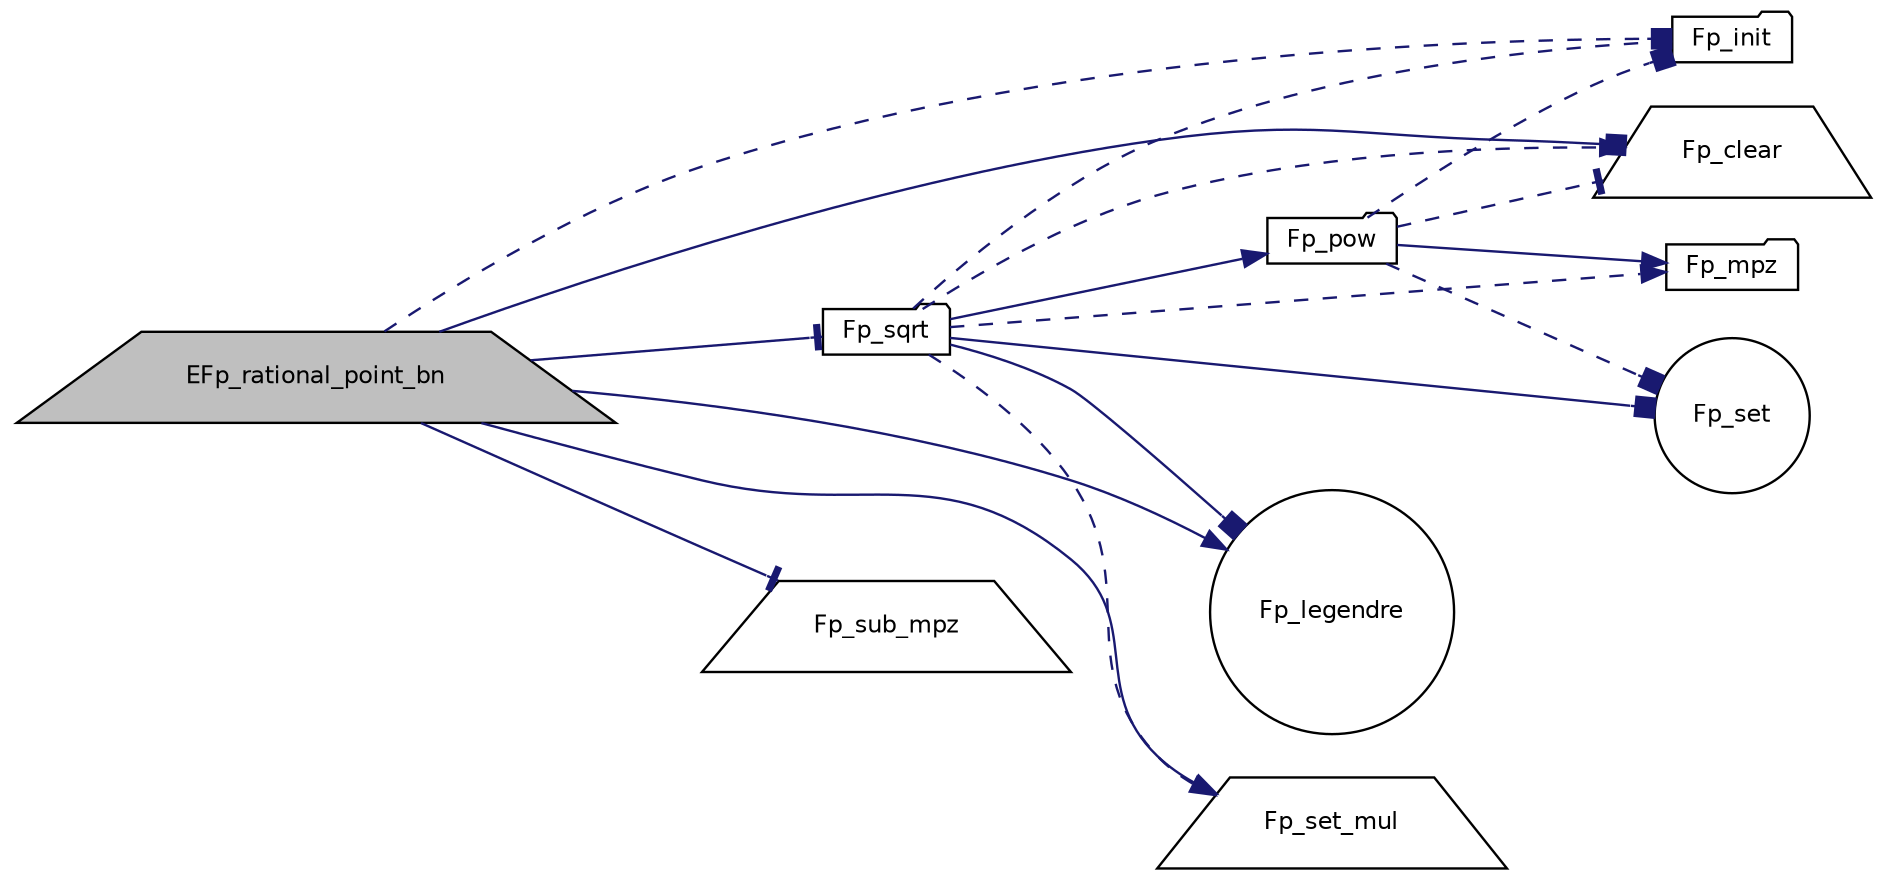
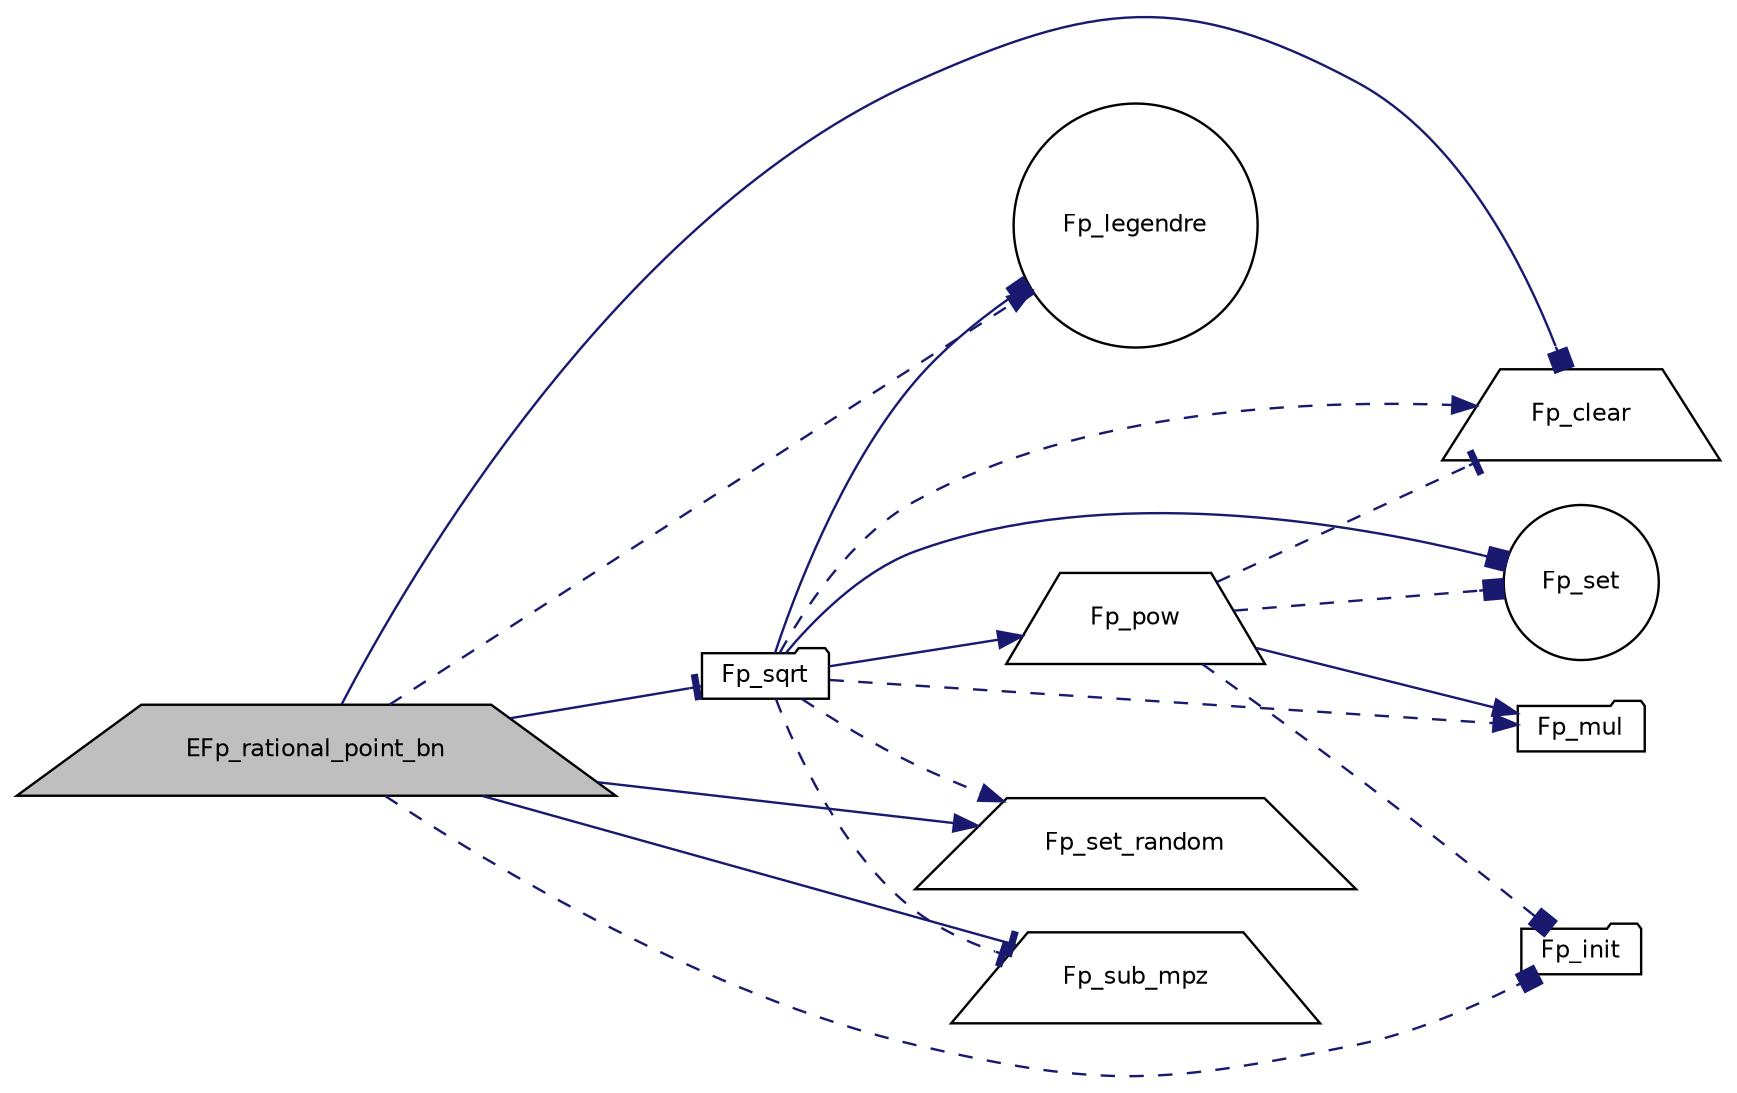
  digraph {
    rankdir=LR
    node [color=black fillcolor=white fontname=Helvetica fontsize=10 shape=trapezium style=filled]
    edge [arrowhead=normal color=midnightblue fontname=Helvetica fontsize=10 labelfontname=Helvetica labelfontsize=10 style=solid]
    n1 [fillcolor=grey75 fontcolor=black height=0.2 label=EFp_rational_point_bn width=0.4]
    n2 [height=0.2 label=Fp_clear width=0.4]
    n3 [height=0.2 label=Fp_init shape=folder width=0.4]
    n4 [height=0.2 label=Fp_legendre shape=circle width=0.4]
-   n5 [height=0.2 label=Fp_set_mul width=0.4]
+   n5 [height=0.2 label=Fp_set_random width=0.4]
    n6 [height=0.2 label=Fp_sqrt shape=folder width=0.4]
    n7 [height=0.2 label=Fp_sub_mpz width=0.4]
-   n8 [height=0.2 label=Fp_mpz shape=folder width=0.4]
-   n9 [height=0.2 label=Fp_pow shape=folder width=0.4]
+   n8 [height=0.2 label=Fp_mul shape=folder width=0.4]
+   n9 [height=0.2 label=Fp_pow width=0.4]
    n10 [height=0.2 label=Fp_set shape=circle width=0.4]
    n1 -> n2 [arrowhead=box]
    n1 -> n3 [arrowhead=box style=dashed]
-   n1 -> n4
+   n1 -> n4 [style=dashed]
    n1 -> n5
    n1 -> n6 [arrowhead=tee]
    n1 -> n7 [arrowhead=tee]
    n6 -> n2 [style=dashed]
-   n6 -> n3 [arrowhead=tee style=dashed]
+   n6 -> n7 [arrowhead=tee style=dashed]
    n6 -> n4 [arrowhead=box]
    n6 -> n5 [style=dashed]
    n6 -> n8 [style=dashed]
    n6 -> n9
    n6 -> n10 [arrowhead=box]
    n9 -> n2 [arrowhead=tee style=dashed]
    n9 -> n3 [arrowhead=box style=dashed]
    n9 -> n8
    n9 -> n10 [arrowhead=box style=dashed]
  }
